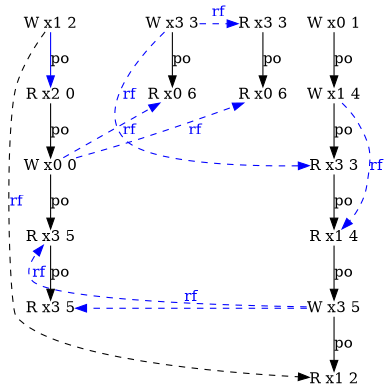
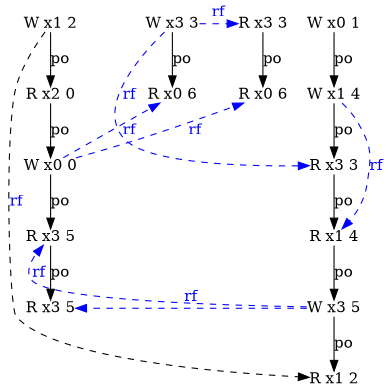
  digraph {
    node [idx=0 loc=3 shape=plain th=1 type=R]
    n1 [label="W x1 2" loc=1 th=2 type=W]
    n2 [idx=5 label="R x1 2" loc=1]
    n3 [idx=1 label="R x2 0" loc=2 th=2]
    n4 [idx=2 label="W x0 0" loc=0 th=2 type=W]
    n5 [label="W x0 1" loc=0 type=W]
    n6 [idx=1 label="W x1 4" loc=1 type=W]
    n7 [idx=2 label="R x3 3"]
    n8 [idx=3 label="R x1 4" loc=1]
    n9 [idx=4 label="W x3 5" type=W]
    n10 [idx=3 label="R x3 5" th=2]
    n11 [idx=4 label="R x3 5" th=2]
    n12 [idx=1 label="R x0 6" loc=0 th=0]
    n13 [label="R x3 3" th=0]
    n14 [idx=1 label="R x0 6" loc=0 th=3]
    n15 [label="W x3 3" th=3 type=W]
    n1 -> n2 [color=black constraint=false fontcolor=blue from_idx=0 from_th=2 label=rf style=dashed to_idx=5 to_th=1]
-   n1 -> n3 [label=po color=blue]
+   n1 -> n3 [label=po]
    n3 -> n4 [label=po]
    n4 -> n10 [label=po]
    n4 -> n12 [color=blue constraint=false fontcolor=blue from_idx=2 from_th=2 label=rf style=dashed to_idx=1 to_th=0]
    n4 -> n14 [color=blue constraint=false fontcolor=blue from_idx=2 from_th=2 label=rf style=dashed to_idx=1 to_th=3]
    n5 -> n6 [label=po]
    n6 -> n7 [label=po]
    n6 -> n8 [color=blue constraint=false fontcolor=blue from_idx=1 from_th=1 label=rf style=dashed to_idx=3 to_th=1]
    n7 -> n8 [label=po]
    n8 -> n9 [label=po]
    n9 -> n2 [label=po]
    n9 -> n10 [color=blue constraint=false fontcolor=blue from_idx=4 from_th=1 label=rf style=dashed to_idx=3 to_th=2]
    n9 -> n11 [color=blue constraint=false fontcolor=blue from_idx=4 from_th=1 label=rf style=dashed to_idx=4 to_th=2]
    n10 -> n11 [label=po]
    n13 -> n12 [label=po]
    n15 -> n7 [color=blue constraint=false fontcolor=blue from_idx=0 from_th=3 label=rf style=dashed to_idx=2 to_th=1]
    n15 -> n13 [color=blue constraint=false fontcolor=blue from_idx=0 from_th=3 label=rf style=dashed to_idx=0 to_th=0]
    n15 -> n14 [label=po]
  }
